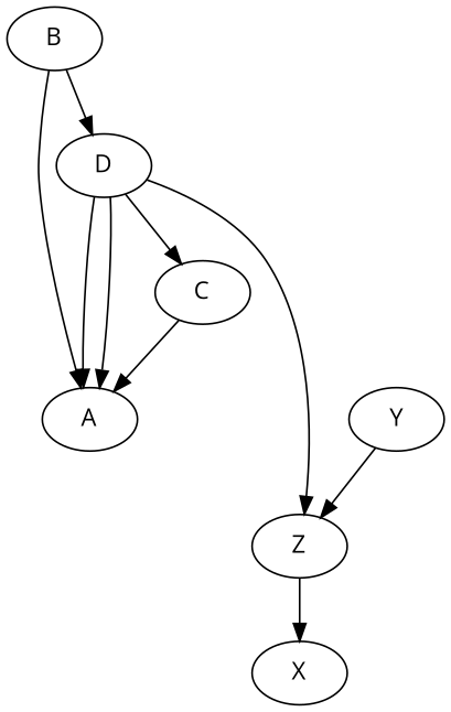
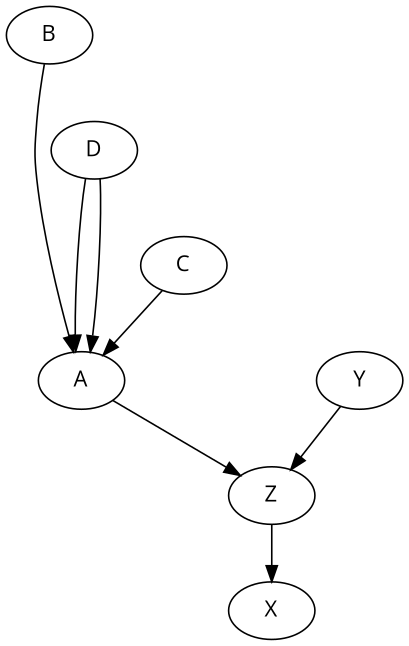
  digraph {
    fontname="Open Sans"
    node [fontname="Open Sans"]
    edge [fontname="Open Sans" level=Observer]
    B
    A
    D
    Z
    C
    X
    Y
    B -> A
-   B -> D [level=Master]
-   D -> Z [level=Master]
+   A -> Z [level=Master]
    D -> A
    D -> A [level=Master]
-   D -> C
    Z -> X
    C -> A
    Y -> Z
  }
